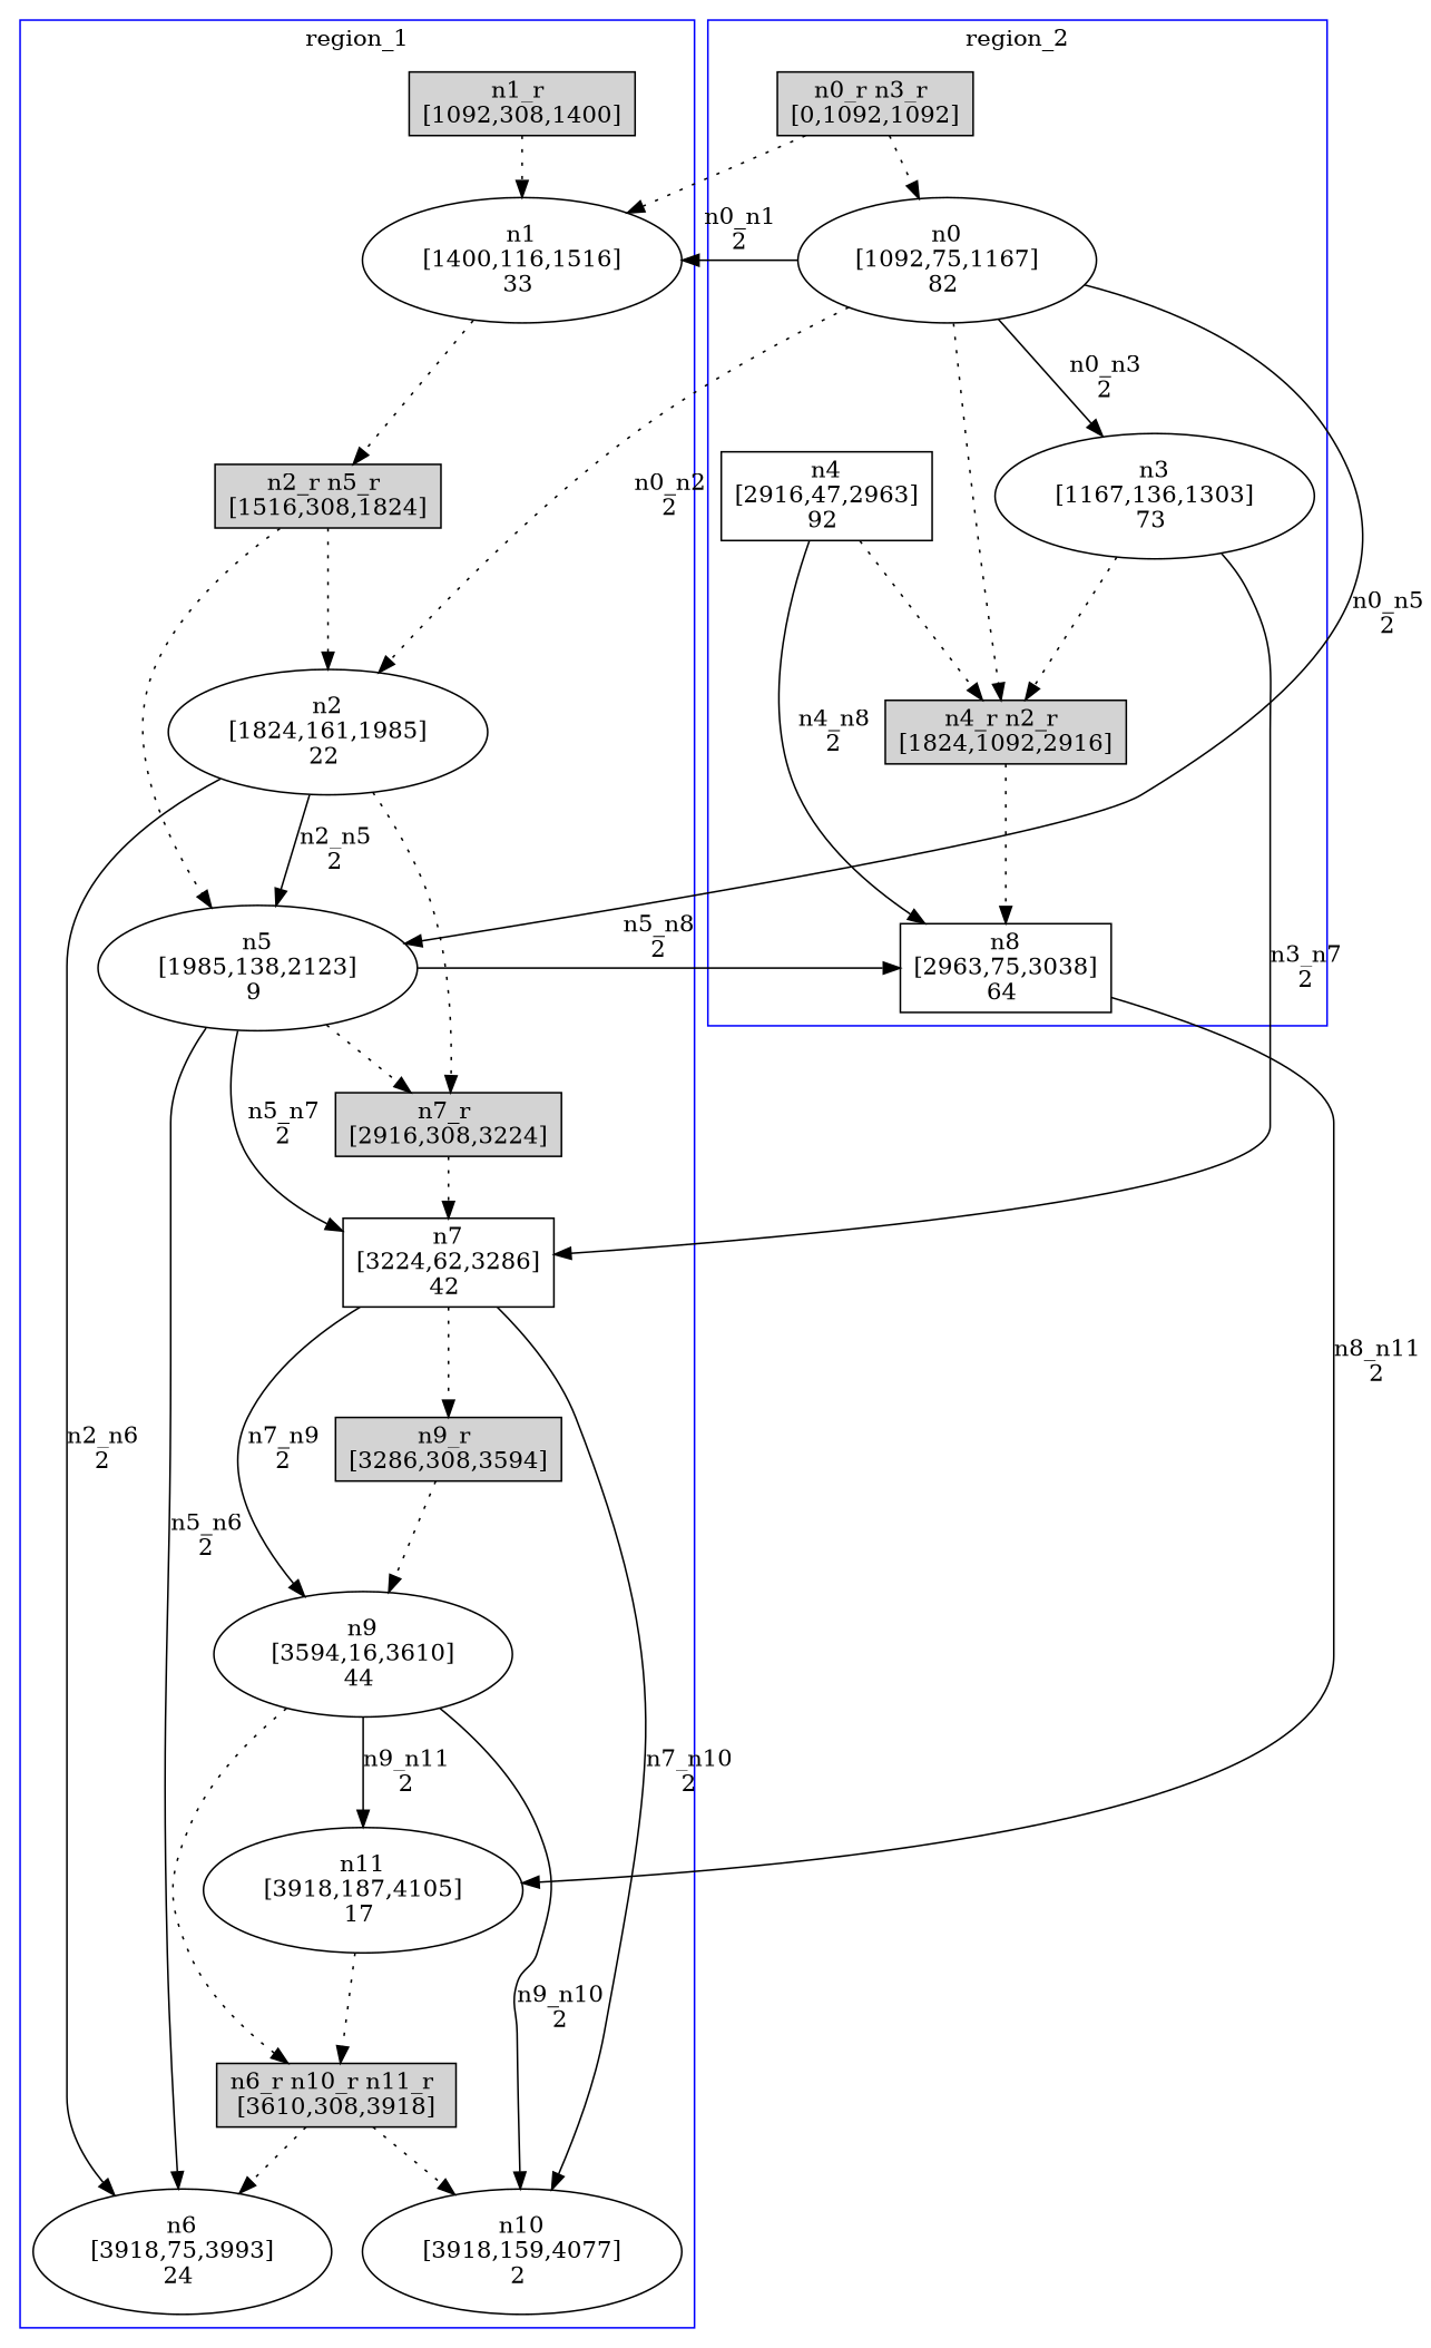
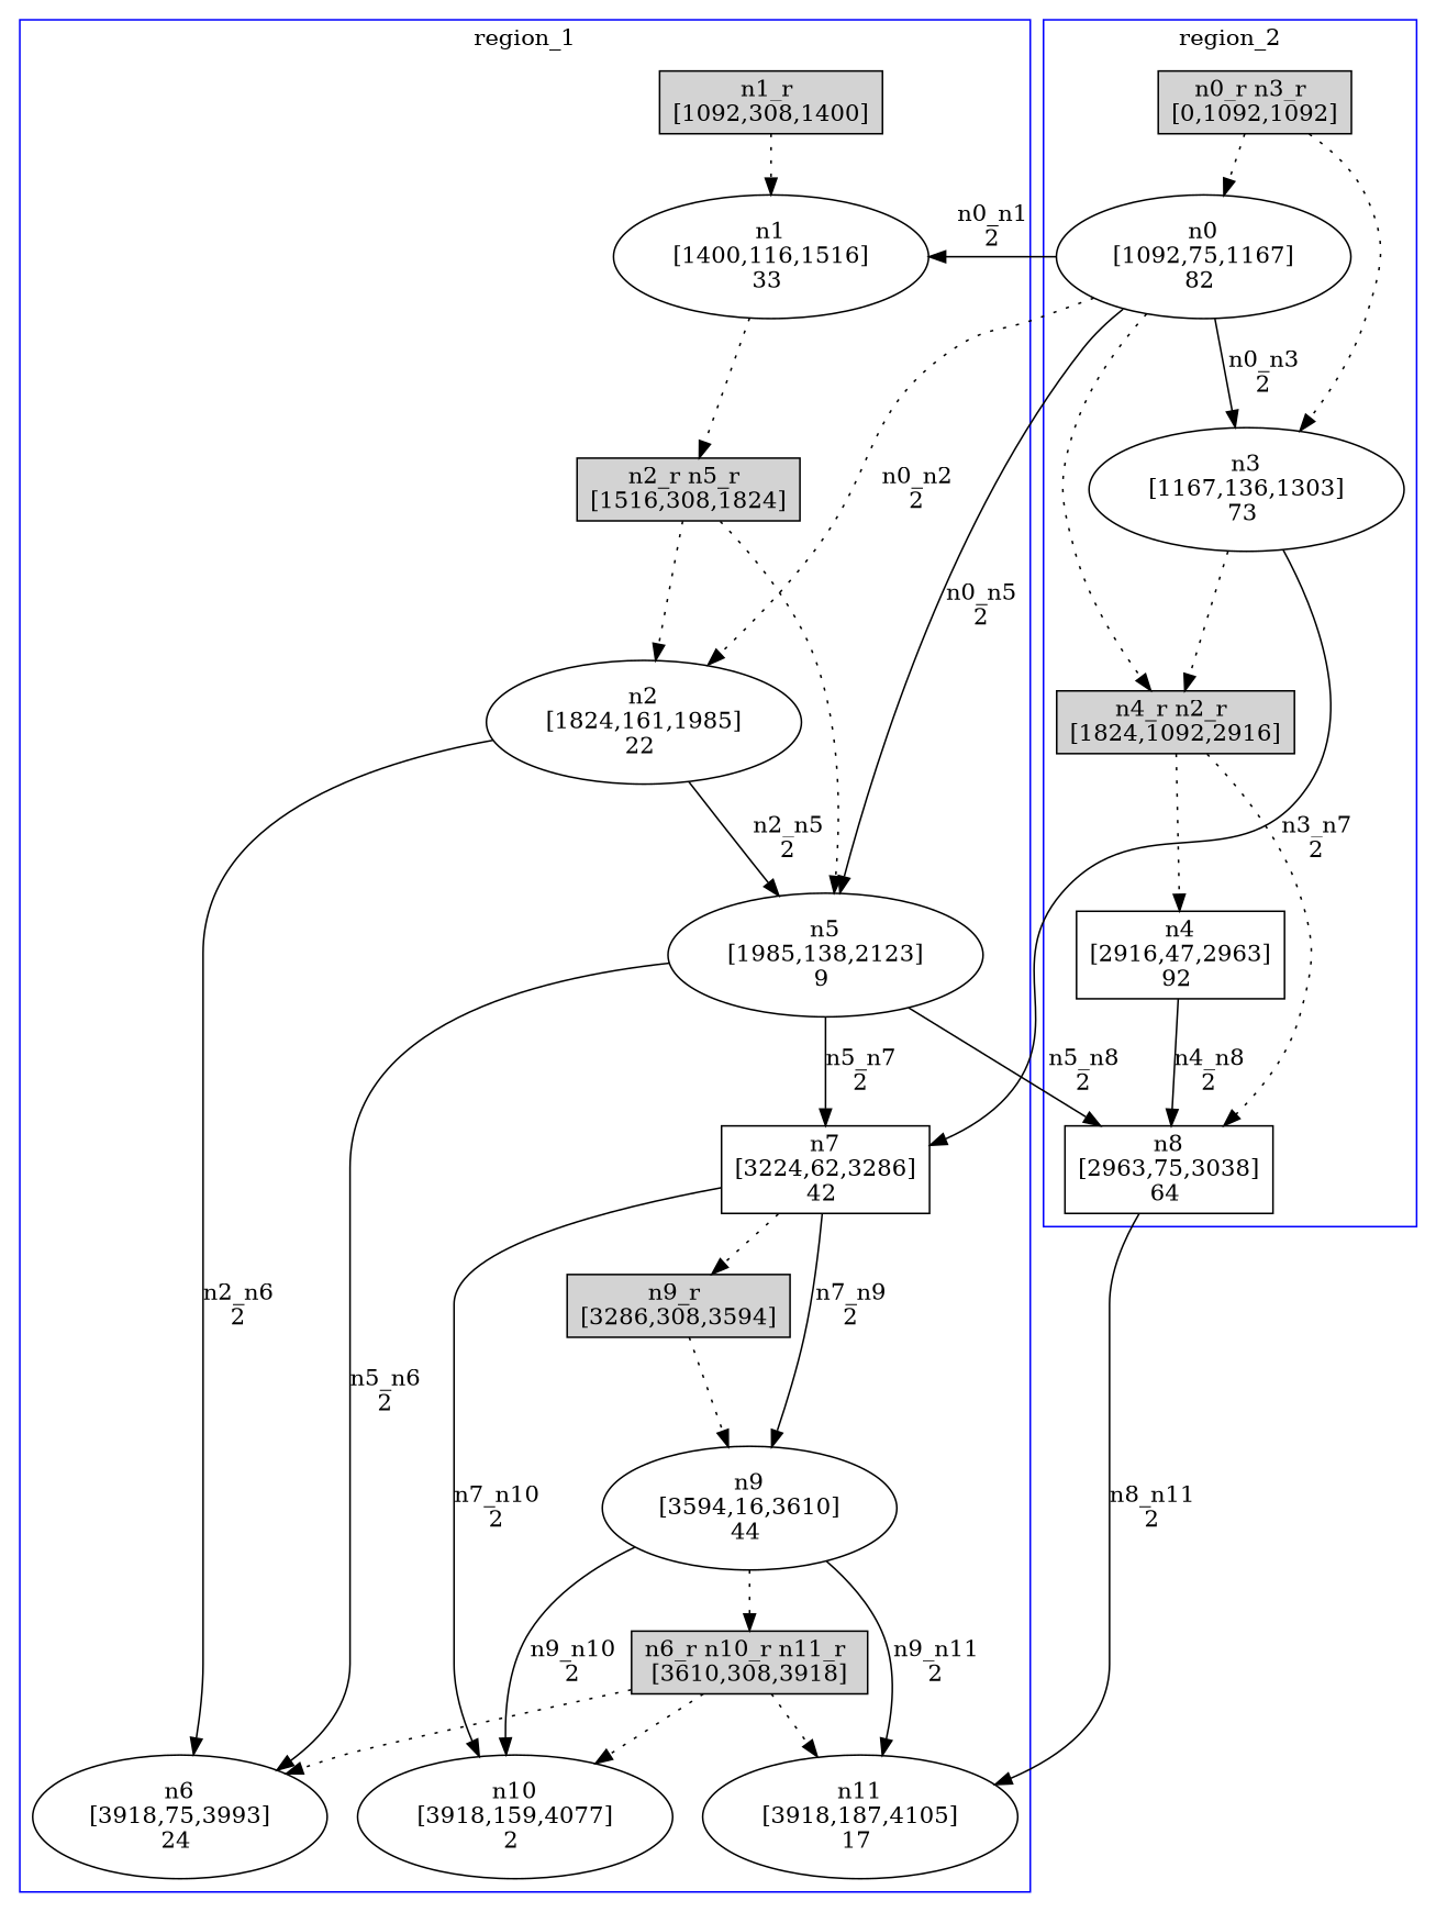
  digraph {
    node [shape=box]
    edge [style=dotted]
    n1 [label="n0_r n3_r \n[0,1092,1092]" style=filled]
    n2 [label="n0\n[1092,75,1167]\n82 " shape=""]
    n3 [label="n3\n[1167,136,1303]\n73 " shape=""]
    n4 [label="n4_r n2_r \n[1824,1092,2916]" style=filled]
    n5 [label="n4\n[2916,47,2963]\n92 "]
    n6 [label="n8\n[2963,75,3038]\n64 "]
    n7 [label="n1_r \n[1092,308,1400]" style=filled]
    n8 [label="n1\n[1400,116,1516]\n33 " shape=""]
    n9 [label="n2_r n5_r \n[1516,308,1824]" style=filled]
    n10 [label="n2\n[1824,161,1985]\n22 " shape=""]
    n11 [label="n5\n[1985,138,2123]\n9 " shape=""]
-   n12 [label="n7_r \n[2916,308,3224]" style=filled]
    n13 [label="n7\n[3224,62,3286]\n42 "]
    n14 [label="n9_r \n[3286,308,3594]" style=filled]
    n15 [label="n9\n[3594,16,3610]\n44 " shape=""]
    n16 [label="n6_r n10_r n11_r \n[3610,308,3918]" style=filled]
    n17 [label="n6\n[3918,75,3993]\n24 " shape=""]
    n18 [label="n10\n[3918,159,4077]\n2 " shape=""]
    n19 [label="n11\n[3918,187,4105]\n17 " shape=""]
    subgraph cluster_1 {
      color=blue
      label=region_2
      stytle=filled
      n1
      n2
      n3
      n4
      n5
      n6
    }
    subgraph cluster_2 {
      color=blue
      label=region_1
      stytle=filled
      n7
      n8
      n9
      n10
      n11
-     n12
      n13
      n14
      n15
      n16
      n17
      n18
      n19
    }
    n1 -> n2
-   n1 -> n8
+   n1 -> n3
    n2 -> n3 [label="n0_n3\n2" style=""]
    n2 -> n4
    n2 -> n8 [label="n0_n1\n2" style=""]
    n2 -> n10 [label="n0_n2\n2"]
    n2 -> n11 [label="n0_n5\n2" style=""]
    n3 -> n4
    n3 -> n13 [label="n3_n7\n2" style=""]
-   n5 -> n4
+   n4 -> n5
    n4 -> n6
    n5 -> n6 [label="n4_n8\n2" style=""]
    n6 -> n19 [label="n8_n11\n2" style=""]
    n7 -> n8
    n8 -> n9
    n9 -> n10
    n9 -> n11
    n10 -> n11 [label="n2_n5\n2" style=""]
-   n10 -> n12
    n10 -> n17 [label="n2_n6\n2" style=""]
    n11 -> n6 [label="n5_n8\n2" style=""]
-   n11 -> n12
    n11 -> n13 [label="n5_n7\n2" style=""]
    n11 -> n17 [label="n5_n6\n2" style=""]
-   n12 -> n13
    n13 -> n14
    n13 -> n15 [label="n7_n9\n2" style=""]
    n13 -> n18 [label="n7_n10\n2" style=""]
    n14 -> n15
    n15 -> n16
    n15 -> n18 [label="n9_n10\n2" style=""]
    n15 -> n19 [label="n9_n11\n2" style=""]
    n16 -> n17
    n16 -> n18
-   n19 -> n16
+   n16 -> n19
  }
